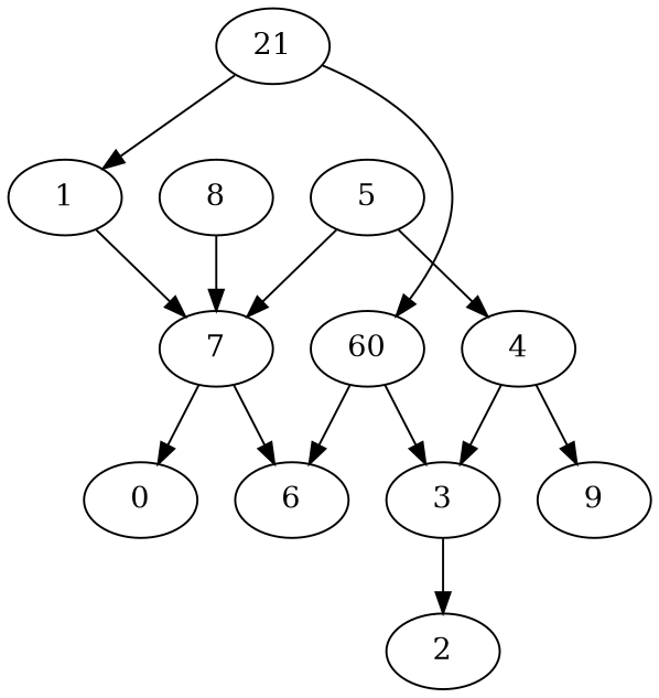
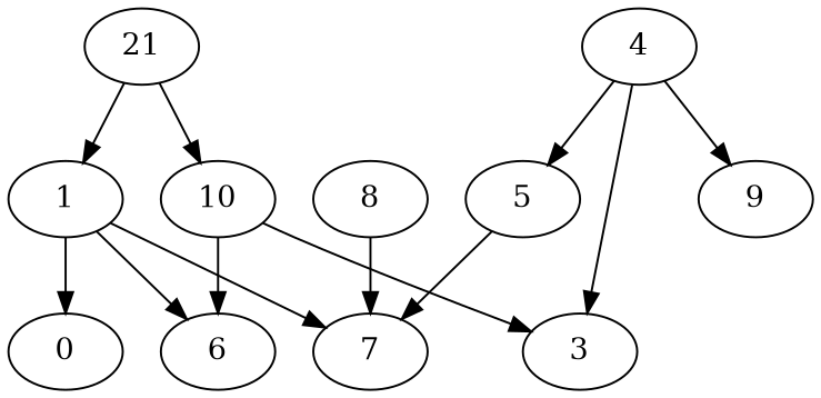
  digraph {
    fontname="DejaVu Serif"
    node [fontname="DejaVu Serif"]
    edge [fontname="DejaVu Serif"]
    1
    0
    7
    3
-   2
    5
    4
    9
    6
-   10 [label=60]
+   10
    8
    n12 [label=21]
-   7 -> 0
+   1 -> 0
    1 -> 7
-   7 -> 6
-   3 -> 2
+   1 -> 6
    5 -> 7
-   5 -> 4
+   4 -> 5
    4 -> 3
    4 -> 9
    10 -> 3
    10 -> 6
    8 -> 7
    n12 -> 1
    n12 -> 10
  }
